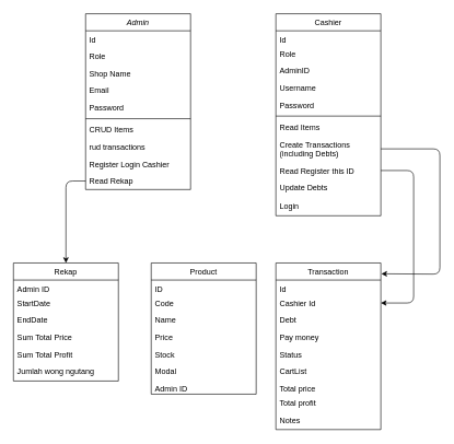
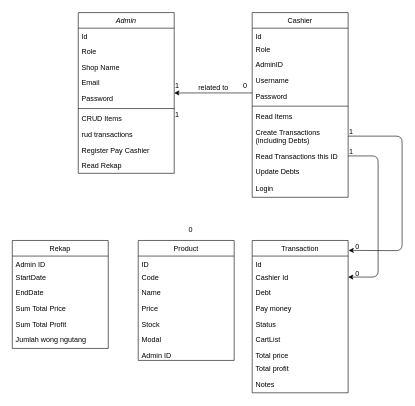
  <mxCell id="0" />
  <mxCell id="1" parent="0" />
  <mxCell id="2" value="Admin" style="swimlane;fontStyle=2;align=center;verticalAlign=top;childLayout=stackLayout;horizontal=1;startSize=26;horizontalStack=0;resizeParent=1;resizeLast=0;collapsible=1;marginBottom=0;rounded=0;shadow=0;strokeWidth=1;" parent="1" vertex="1"><mxGeometry x="130" y="20" width="160" height="268" as="geometry"><mxRectangle x="220" y="120" width="160" height="26" as="alternateBounds" /></mxGeometry></mxCell>
  <mxCell id="3" value="Id" style="text;align=left;verticalAlign=top;spacingLeft=4;spacingRight=4;overflow=hidden;rotatable=0;points=[[0,0.5],[1,0.5]];portConstraint=eastwest;" parent="2" vertex="1"><mxGeometry y="26" width="160" height="26" as="geometry" /></mxCell>
  <mxCell id="4" value="Role" style="text;align=left;verticalAlign=top;spacingLeft=4;spacingRight=4;overflow=hidden;rotatable=0;points=[[0,0.5],[1,0.5]];portConstraint=eastwest;" parent="2" vertex="1"><mxGeometry y="52" width="160" height="26" as="geometry" /></mxCell>
  <mxCell id="5" value="Shop Name" style="text;align=left;verticalAlign=top;spacingLeft=4;spacingRight=4;overflow=hidden;rotatable=0;points=[[0,0.5],[1,0.5]];portConstraint=eastwest;" parent="2" vertex="1"><mxGeometry y="78" width="160" height="26" as="geometry" /></mxCell>
  <mxCell id="6" value="Email " style="text;align=left;verticalAlign=top;spacingLeft=4;spacingRight=4;overflow=hidden;rotatable=0;points=[[0,0.5],[1,0.5]];portConstraint=eastwest;rounded=0;shadow=0;html=0;" parent="2" vertex="1"><mxGeometry y="104" width="160" height="26" as="geometry" /></mxCell>
  <mxCell id="7" value="Password" style="text;align=left;verticalAlign=top;spacingLeft=4;spacingRight=4;overflow=hidden;rotatable=0;points=[[0,0.5],[1,0.5]];portConstraint=eastwest;rounded=0;shadow=0;html=0;" parent="2" vertex="1"><mxGeometry y="130" width="160" height="26" as="geometry" /></mxCell>
  <mxCell id="8" value="" style="line;html=1;strokeWidth=1;align=left;verticalAlign=middle;spacingTop=-1;spacingLeft=3;spacingRight=3;rotatable=0;labelPosition=right;points=[];portConstraint=eastwest;" parent="2" vertex="1"><mxGeometry y="156" width="160" height="8" as="geometry" /></mxCell>
  <mxCell id="9" value="CRUD Items" style="text;align=left;verticalAlign=top;spacingLeft=4;spacingRight=4;overflow=hidden;rotatable=0;points=[[0,0.5],[1,0.5]];portConstraint=eastwest;" parent="2" vertex="1"><mxGeometry y="164" width="160" height="26" as="geometry" /></mxCell>
  <mxCell id="10" value="rud transactions" style="text;align=left;verticalAlign=top;spacingLeft=4;spacingRight=4;overflow=hidden;rotatable=0;points=[[0,0.5],[1,0.5]];portConstraint=eastwest;" parent="2" vertex="1"><mxGeometry y="190" width="160" height="26" as="geometry" /></mxCell>
- <mxCell id="11" value="Register Login Cashier" style="text;align=left;verticalAlign=top;spacingLeft=4;spacingRight=4;overflow=hidden;rotatable=0;points=[[0,0.5],[1,0.5]];portConstraint=eastwest;" parent="2" vertex="1"><mxGeometry y="216" width="160" height="26" as="geometry" /></mxCell>
+ <mxCell id="11" value="Register Pay Cashier" style="text;align=left;verticalAlign=top;spacingLeft=4;spacingRight=4;overflow=hidden;rotatable=0;points=[[0,0.5],[1,0.5]];portConstraint=eastwest;" parent="2" vertex="1"><mxGeometry y="216" width="160" height="26" as="geometry" /></mxCell>
  <mxCell id="12" value="Read Rekap" style="text;align=left;verticalAlign=top;spacingLeft=4;spacingRight=4;overflow=hidden;rotatable=0;points=[[0,0.5],[1,0.5]];portConstraint=eastwest;" parent="2" vertex="1"><mxGeometry y="242" width="160" height="26" as="geometry" /></mxCell>
  <mxCell id="13" value="Cashier" style="swimlane;fontStyle=0;align=center;verticalAlign=top;childLayout=stackLayout;horizontal=1;startSize=26;horizontalStack=0;resizeParent=1;resizeLast=0;collapsible=1;marginBottom=0;rounded=0;shadow=0;strokeWidth=1;" parent="1" vertex="1"><mxGeometry x="420" y="20" width="160" height="308" as="geometry"><mxRectangle x="550" y="140" width="160" height="26" as="alternateBounds" /></mxGeometry></mxCell>
  <mxCell id="14" value="Id" style="text;align=left;verticalAlign=top;spacingLeft=4;spacingRight=4;overflow=hidden;rotatable=0;points=[[0,0.5],[1,0.5]];portConstraint=eastwest;" parent="13" vertex="1"><mxGeometry y="26" width="160" height="22" as="geometry" /></mxCell>
  <mxCell id="15" value="Role" style="text;align=left;verticalAlign=top;spacingLeft=4;spacingRight=4;overflow=hidden;rotatable=0;points=[[0,0.5],[1,0.5]];portConstraint=eastwest;rounded=0;shadow=0;html=0;" parent="13" vertex="1"><mxGeometry y="48" width="160" height="26" as="geometry" /></mxCell>
  <mxCell id="16" value="AdminID" style="text;align=left;verticalAlign=top;spacingLeft=4;spacingRight=4;overflow=hidden;rotatable=0;points=[[0,0.5],[1,0.5]];portConstraint=eastwest;rounded=0;shadow=0;html=0;" parent="13" vertex="1"><mxGeometry y="74" width="160" height="26" as="geometry" /></mxCell>
  <mxCell id="17" value="Username" style="text;align=left;verticalAlign=top;spacingLeft=4;spacingRight=4;overflow=hidden;rotatable=0;points=[[0,0.5],[1,0.5]];portConstraint=eastwest;rounded=0;shadow=0;html=0;" parent="13" vertex="1"><mxGeometry y="100" width="160" height="26" as="geometry" /></mxCell>
  <mxCell id="18" value="Password" style="text;align=left;verticalAlign=top;spacingLeft=4;spacingRight=4;overflow=hidden;rotatable=0;points=[[0,0.5],[1,0.5]];portConstraint=eastwest;rounded=0;shadow=0;html=0;" parent="13" vertex="1"><mxGeometry y="126" width="160" height="26" as="geometry" /></mxCell>
  <mxCell id="19" value="" style="line;html=1;strokeWidth=1;align=left;verticalAlign=middle;spacingTop=-1;spacingLeft=3;spacingRight=3;rotatable=0;labelPosition=right;points=[];portConstraint=eastwest;" parent="13" vertex="1"><mxGeometry y="152" width="160" height="8" as="geometry" /></mxCell>
  <mxCell id="20" value="Read Items" style="text;align=left;verticalAlign=top;spacingLeft=4;spacingRight=4;overflow=hidden;rotatable=0;points=[[0,0.5],[1,0.5]];portConstraint=eastwest;" parent="13" vertex="1"><mxGeometry y="160" width="160" height="26" as="geometry" /></mxCell>
  <mxCell id="21" value="Create Transactions &#10;(including Debts)" style="text;align=left;verticalAlign=top;spacingLeft=4;spacingRight=4;overflow=hidden;rotatable=0;points=[[0,0.5],[1,0.5]];portConstraint=eastwest;" parent="13" vertex="1"><mxGeometry y="186" width="160" height="40" as="geometry" /></mxCell>
- <mxCell id="22" value="Read Register this ID" style="text;align=left;verticalAlign=top;spacingLeft=4;spacingRight=4;overflow=hidden;rotatable=0;points=[[0,0.5],[1,0.5]];portConstraint=eastwest;" parent="13" vertex="1"><mxGeometry y="226" width="160" height="26" as="geometry" /></mxCell>
+ <mxCell id="22" value="Read Transactions this ID" style="text;align=left;verticalAlign=top;spacingLeft=4;spacingRight=4;overflow=hidden;rotatable=0;points=[[0,0.5],[1,0.5]];portConstraint=eastwest;" parent="13" vertex="1"><mxGeometry y="226" width="160" height="26" as="geometry" /></mxCell>
  <mxCell id="23" value="Update Debts" style="text;align=left;verticalAlign=top;spacingLeft=4;spacingRight=4;overflow=hidden;rotatable=0;points=[[0,0.5],[1,0.5]];portConstraint=eastwest;" parent="13" vertex="1"><mxGeometry y="252" width="160" height="28" as="geometry" /></mxCell>
  <mxCell id="24" value="Login" style="text;align=left;verticalAlign=top;spacingLeft=4;spacingRight=4;overflow=hidden;rotatable=0;points=[[0,0.5],[1,0.5]];portConstraint=eastwest;" parent="13" vertex="1"><mxGeometry y="280" width="160" height="28" as="geometry" /></mxCell>
+ <mxCell id="25" value="" style="endArrow=none;shadow=0;strokeWidth=1;rounded=0;endFill=0;edgeStyle=elbowEdgeStyle;elbow=vertical;startArrow=classic;startFill=1;" parent="1" source="2" target="13" edge="1"><mxGeometry x="0.5" y="41" relative="1" as="geometry"><mxPoint x="290" y="152" as="sourcePoint" /><mxPoint x="450" y="152" as="targetPoint" /><mxPoint x="-40" y="32" as="offset" /></mxGeometry></mxCell>
+ <mxCell id="26" value="1" style="resizable=0;align=left;verticalAlign=bottom;labelBackgroundColor=none;fontSize=12;" parent="25" connectable="0" vertex="1"><mxGeometry x="-1" relative="1" as="geometry"><mxPoint y="-3" as="offset" /></mxGeometry></mxCell>
+ <mxCell id="27" value="0" style="resizable=0;align=right;verticalAlign=bottom;labelBackgroundColor=none;fontSize=12;" parent="25" connectable="0" vertex="1"><mxGeometry x="1" relative="1" as="geometry"><mxPoint x="-7" y="-3" as="offset" /></mxGeometry></mxCell>
+ <mxCell id="28" value="related to" style="text;html=1;resizable=0;points=[];;align=center;verticalAlign=middle;labelBackgroundColor=none;rounded=0;shadow=0;strokeWidth=1;fontSize=12;" parent="25" vertex="1" connectable="0"><mxGeometry x="0.5" y="49" relative="1" as="geometry"><mxPoint x="-34" y="40" as="offset" /></mxGeometry></mxCell>
+ <mxCell id="29" value="1" style="resizable=0;align=left;verticalAlign=bottom;labelBackgroundColor=none;fontSize=12;" connectable="0" vertex="1" parent="25"><mxGeometry x="-1" relative="1" as="geometry"><mxPoint x="290" y="73" as="offset" /></mxGeometry></mxCell>
+ <mxCell id="30" value="0" style="resizable=0;align=right;verticalAlign=bottom;labelBackgroundColor=none;fontSize=12;" connectable="0" vertex="1" parent="25"><mxGeometry x="1" relative="1" as="geometry"><mxPoint x="180" y="264" as="offset" /></mxGeometry></mxCell>
+ <mxCell id="31" value="1" style="resizable=0;align=left;verticalAlign=bottom;labelBackgroundColor=none;fontSize=12;" connectable="0" vertex="1" parent="25"><mxGeometry x="-1" relative="1" as="geometry"><mxPoint x="290" y="106" as="offset" /></mxGeometry></mxCell>
+ <mxCell id="32" value="0" style="resizable=0;align=right;verticalAlign=bottom;labelBackgroundColor=none;fontSize=12;" connectable="0" vertex="1" parent="25"><mxGeometry x="1" relative="1" as="geometry"><mxPoint x="180" y="309" as="offset" /></mxGeometry></mxCell>
+ <mxCell id="33" value="1" style="resizable=0;align=left;verticalAlign=bottom;labelBackgroundColor=none;fontSize=12;" connectable="0" vertex="1" parent="25"><mxGeometry x="-1" relative="1" as="geometry"><mxPoint y="45" as="offset" /></mxGeometry></mxCell>
+ <mxCell id="34" value="0" style="resizable=0;align=right;verticalAlign=bottom;labelBackgroundColor=none;fontSize=12;" connectable="0" vertex="1" parent="25"><mxGeometry x="1" relative="1" as="geometry"><mxPoint x="-98" y="236" as="offset" /></mxGeometry></mxCell>
  <mxCell id="35" style="edgeStyle=none;html=1;startArrow=classic;startFill=1;endArrow=none;endFill=0;exitX=1.005;exitY=0.065;exitDx=0;exitDy=0;exitPerimeter=0;" parent="1" source="36" target="21" edge="1"><mxGeometry relative="1" as="geometry"><mxPoint x="590" y="570" as="sourcePoint" /><Array as="points"><mxPoint x="670" y="417" /><mxPoint x="670" y="226" /></Array></mxGeometry></mxCell>
  <mxCell id="36" value="Transaction" style="swimlane;fontStyle=0;align=center;verticalAlign=top;childLayout=stackLayout;horizontal=1;startSize=26;horizontalStack=0;resizeParent=1;resizeLast=0;collapsible=1;marginBottom=0;rounded=0;shadow=0;strokeWidth=1;" parent="1" vertex="1"><mxGeometry x="420" y="400" width="160" height="254" as="geometry"><mxRectangle x="550" y="140" width="160" height="26" as="alternateBounds" /></mxGeometry></mxCell>
  <mxCell id="37" value="Id" style="text;align=left;verticalAlign=top;spacingLeft=4;spacingRight=4;overflow=hidden;rotatable=0;points=[[0,0.5],[1,0.5]];portConstraint=eastwest;" parent="36" vertex="1"><mxGeometry y="26" width="160" height="22" as="geometry" /></mxCell>
  <mxCell id="38" value="Cashier Id" style="text;align=left;verticalAlign=top;spacingLeft=4;spacingRight=4;overflow=hidden;rotatable=0;points=[[0,0.5],[1,0.5]];portConstraint=eastwest;rounded=0;shadow=0;html=0;" parent="36" vertex="1"><mxGeometry y="48" width="160" height="26" as="geometry" /></mxCell>
  <mxCell id="39" value="Debt" style="text;align=left;verticalAlign=top;spacingLeft=4;spacingRight=4;overflow=hidden;rotatable=0;points=[[0,0.5],[1,0.5]];portConstraint=eastwest;rounded=0;shadow=0;html=0;" parent="36" vertex="1"><mxGeometry y="74" width="160" height="26" as="geometry" /></mxCell>
  <mxCell id="40" value="Pay money" style="text;align=left;verticalAlign=top;spacingLeft=4;spacingRight=4;overflow=hidden;rotatable=0;points=[[0,0.5],[1,0.5]];portConstraint=eastwest;rounded=0;shadow=0;html=0;" parent="36" vertex="1"><mxGeometry y="100" width="160" height="26" as="geometry" /></mxCell>
  <mxCell id="41" value="Status" style="text;align=left;verticalAlign=top;spacingLeft=4;spacingRight=4;overflow=hidden;rotatable=0;points=[[0,0.5],[1,0.5]];portConstraint=eastwest;rounded=0;shadow=0;html=0;" parent="36" vertex="1"><mxGeometry y="126" width="160" height="26" as="geometry" /></mxCell>
  <mxCell id="42" value="CartList" style="text;align=left;verticalAlign=top;spacingLeft=4;spacingRight=4;overflow=hidden;rotatable=0;points=[[0,0.5],[1,0.5]];portConstraint=eastwest;" parent="36" vertex="1"><mxGeometry y="152" width="160" height="26" as="geometry" /></mxCell>
  <mxCell id="43" value="Total price" style="text;align=left;verticalAlign=top;spacingLeft=4;spacingRight=4;overflow=hidden;rotatable=0;points=[[0,0.5],[1,0.5]];portConstraint=eastwest;" parent="36" vertex="1"><mxGeometry y="178" width="160" height="22" as="geometry" /></mxCell>
  <mxCell id="44" value="Total profit" style="text;align=left;verticalAlign=top;spacingLeft=4;spacingRight=4;overflow=hidden;rotatable=0;points=[[0,0.5],[1,0.5]];portConstraint=eastwest;" parent="36" vertex="1"><mxGeometry y="200" width="160" height="26" as="geometry" /></mxCell>
  <mxCell id="45" value="Notes" style="text;align=left;verticalAlign=top;spacingLeft=4;spacingRight=4;overflow=hidden;rotatable=0;points=[[0,0.5],[1,0.5]];portConstraint=eastwest;" parent="36" vertex="1"><mxGeometry y="226" width="160" height="28" as="geometry" /></mxCell>
  <mxCell id="46" value="Rekap" style="swimlane;fontStyle=0;align=center;verticalAlign=top;childLayout=stackLayout;horizontal=1;startSize=26;horizontalStack=0;resizeParent=1;resizeLast=0;collapsible=1;marginBottom=0;rounded=0;shadow=0;strokeWidth=1;" parent="1" vertex="1"><mxGeometry x="20" y="400" width="160" height="180" as="geometry"><mxRectangle x="550" y="140" width="160" height="26" as="alternateBounds" /></mxGeometry></mxCell>
  <mxCell id="47" value="Admin ID" style="text;align=left;verticalAlign=top;spacingLeft=4;spacingRight=4;overflow=hidden;rotatable=0;points=[[0,0.5],[1,0.5]];portConstraint=eastwest;" parent="46" vertex="1"><mxGeometry y="26" width="160" height="22" as="geometry" /></mxCell>
  <mxCell id="48" value="StartDate" style="text;align=left;verticalAlign=top;spacingLeft=4;spacingRight=4;overflow=hidden;rotatable=0;points=[[0,0.5],[1,0.5]];portConstraint=eastwest;rounded=0;shadow=0;html=0;" parent="46" vertex="1"><mxGeometry y="48" width="160" height="26" as="geometry" /></mxCell>
  <mxCell id="49" value="EndDate" style="text;align=left;verticalAlign=top;spacingLeft=4;spacingRight=4;overflow=hidden;rotatable=0;points=[[0,0.5],[1,0.5]];portConstraint=eastwest;rounded=0;shadow=0;html=0;" parent="46" vertex="1"><mxGeometry y="74" width="160" height="26" as="geometry" /></mxCell>
  <mxCell id="50" value="Sum Total Price" style="text;align=left;verticalAlign=top;spacingLeft=4;spacingRight=4;overflow=hidden;rotatable=0;points=[[0,0.5],[1,0.5]];portConstraint=eastwest;rounded=0;shadow=0;html=0;" parent="46" vertex="1"><mxGeometry y="100" width="160" height="26" as="geometry" /></mxCell>
  <mxCell id="51" value="Sum Total Profit" style="text;align=left;verticalAlign=top;spacingLeft=4;spacingRight=4;overflow=hidden;rotatable=0;points=[[0,0.5],[1,0.5]];portConstraint=eastwest;rounded=0;shadow=0;html=0;" parent="46" vertex="1"><mxGeometry y="126" width="160" height="26" as="geometry" /></mxCell>
  <mxCell id="52" value="Jumlah wong ngutang" style="text;align=left;verticalAlign=top;spacingLeft=4;spacingRight=4;overflow=hidden;rotatable=0;points=[[0,0.5],[1,0.5]];portConstraint=eastwest;" parent="46" vertex="1"><mxGeometry y="152" width="160" height="26" as="geometry" /></mxCell>
  <mxCell id="53" value="Product" style="swimlane;fontStyle=0;align=center;verticalAlign=top;childLayout=stackLayout;horizontal=1;startSize=26;horizontalStack=0;resizeParent=1;resizeLast=0;collapsible=1;marginBottom=0;rounded=0;shadow=0;strokeWidth=1;" parent="1" vertex="1"><mxGeometry x="230" y="400" width="160" height="200" as="geometry"><mxRectangle x="550" y="140" width="160" height="26" as="alternateBounds" /></mxGeometry></mxCell>
  <mxCell id="54" value="ID" style="text;align=left;verticalAlign=top;spacingLeft=4;spacingRight=4;overflow=hidden;rotatable=0;points=[[0,0.5],[1,0.5]];portConstraint=eastwest;" parent="53" vertex="1"><mxGeometry y="26" width="160" height="22" as="geometry" /></mxCell>
  <mxCell id="55" value="Code" style="text;align=left;verticalAlign=top;spacingLeft=4;spacingRight=4;overflow=hidden;rotatable=0;points=[[0,0.5],[1,0.5]];portConstraint=eastwest;rounded=0;shadow=0;html=0;" parent="53" vertex="1"><mxGeometry y="48" width="160" height="26" as="geometry" /></mxCell>
  <mxCell id="56" value="Name" style="text;align=left;verticalAlign=top;spacingLeft=4;spacingRight=4;overflow=hidden;rotatable=0;points=[[0,0.5],[1,0.5]];portConstraint=eastwest;rounded=0;shadow=0;html=0;" parent="53" vertex="1"><mxGeometry y="74" width="160" height="26" as="geometry" /></mxCell>
  <mxCell id="57" value="Price" style="text;align=left;verticalAlign=top;spacingLeft=4;spacingRight=4;overflow=hidden;rotatable=0;points=[[0,0.5],[1,0.5]];portConstraint=eastwest;rounded=0;shadow=0;html=0;" parent="53" vertex="1"><mxGeometry y="100" width="160" height="26" as="geometry" /></mxCell>
  <mxCell id="58" value="Stock" style="text;align=left;verticalAlign=top;spacingLeft=4;spacingRight=4;overflow=hidden;rotatable=0;points=[[0,0.5],[1,0.5]];portConstraint=eastwest;rounded=0;shadow=0;html=0;" parent="53" vertex="1"><mxGeometry y="126" width="160" height="26" as="geometry" /></mxCell>
  <mxCell id="59" value="Modal" style="text;align=left;verticalAlign=top;spacingLeft=4;spacingRight=4;overflow=hidden;rotatable=0;points=[[0,0.5],[1,0.5]];portConstraint=eastwest;" parent="53" vertex="1"><mxGeometry y="152" width="160" height="26" as="geometry" /></mxCell>
  <mxCell id="60" value="Admin ID" style="text;align=left;verticalAlign=top;spacingLeft=4;spacingRight=4;overflow=hidden;rotatable=0;points=[[0,0.5],[1,0.5]];portConstraint=eastwest;" parent="53" vertex="1"><mxGeometry y="178" width="160" height="22" as="geometry" /></mxCell>
  <mxCell id="61" style="edgeStyle=none;html=1;exitX=1;exitY=0.5;exitDx=0;exitDy=0;entryX=1;entryY=0.5;entryDx=0;entryDy=0;startArrow=none;startFill=0;endArrow=classic;endFill=1;" parent="1" source="22" target="38" edge="1"><mxGeometry relative="1" as="geometry"><Array as="points"><mxPoint x="630" y="259" /><mxPoint x="630" y="461" /></Array></mxGeometry></mxCell>
- <mxCell id="62" style="edgeStyle=none;html=1;exitX=0;exitY=0.5;exitDx=0;exitDy=0;entryX=0.5;entryY=0;entryDx=0;entryDy=0;startArrow=none;startFill=0;endArrow=classic;endFill=1;" parent="1" source="12" target="46" edge="1"><mxGeometry relative="1" as="geometry"><Array as="points"><mxPoint x="100" y="275" /></Array></mxGeometry></mxCell>
